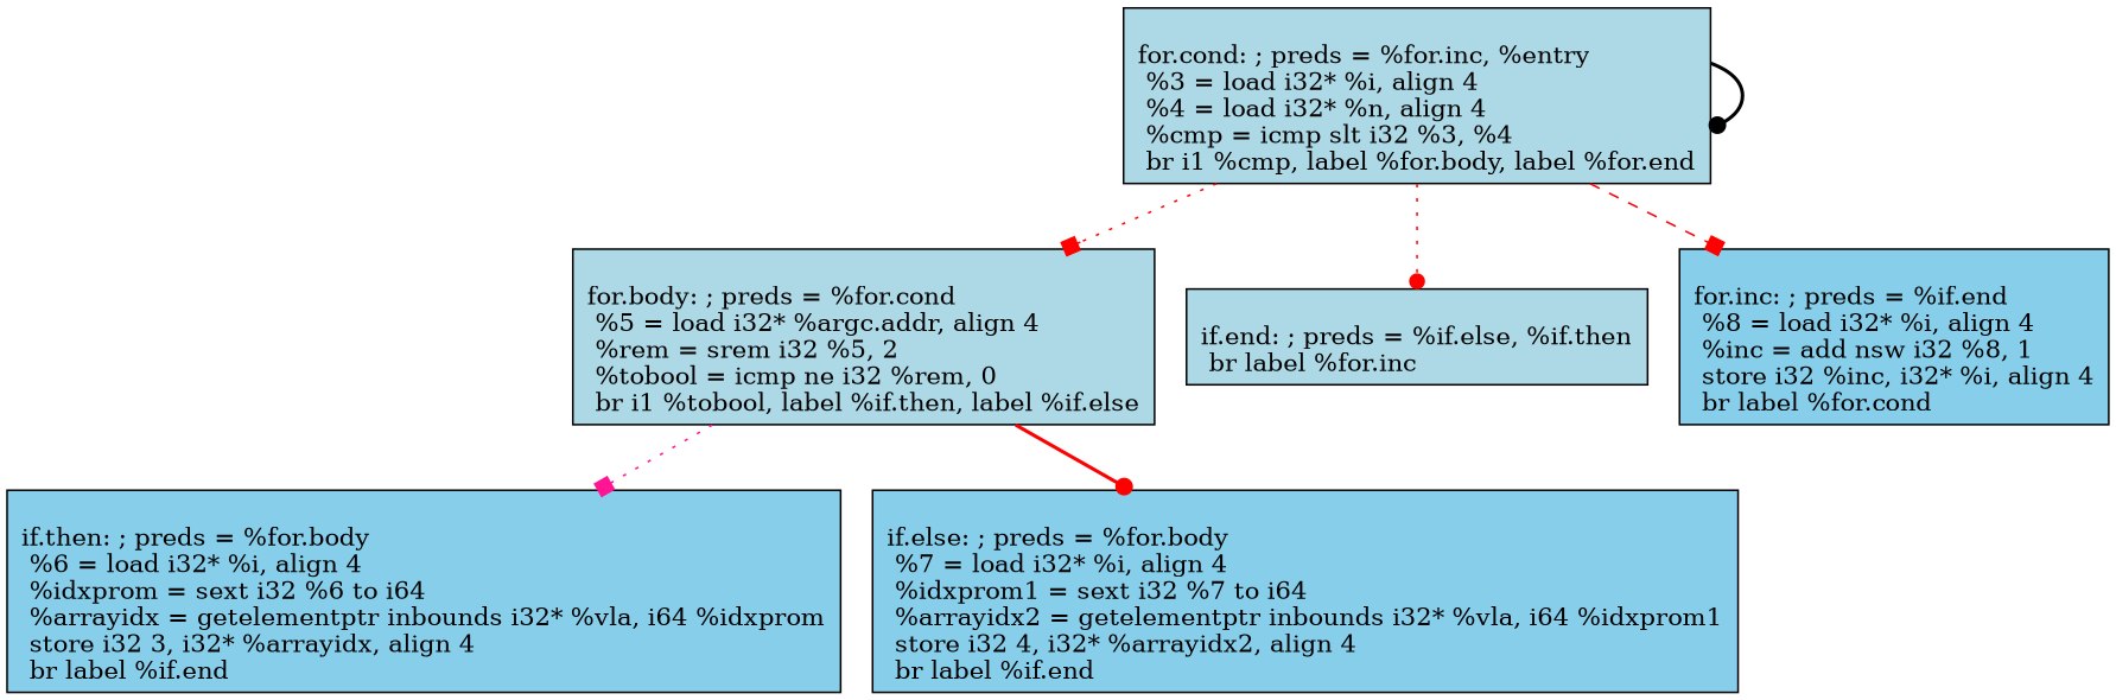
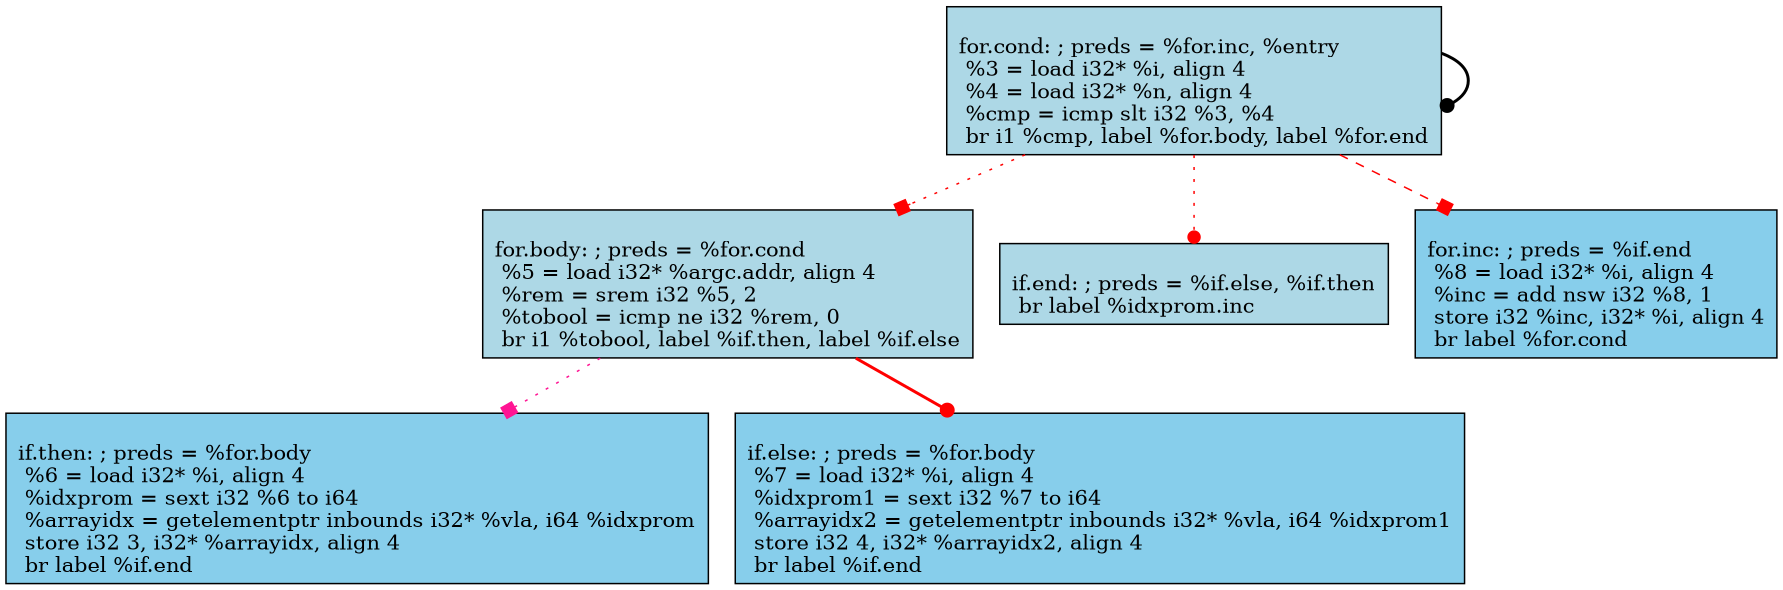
  digraph {
    node [shape=record style=filled fillcolor=lightblue]
    edge [color=red style=dotted arrowhead=dot]
    n1 [label="\lfor.cond:                                         ; preds = %for.inc, %entry\l  %3 = load i32* %i, align 4\l  %4 = load i32* %n, align 4\l  %cmp = icmp slt i32 %3, %4\l  br i1 %cmp, label %for.body, label %for.end\l"]
    n2 [label="\lfor.body:                                         ; preds = %for.cond\l  %5 = load i32* %argc.addr, align 4\l  %rem = srem i32 %5, 2\l  %tobool = icmp ne i32 %rem, 0\l  br i1 %tobool, label %if.then, label %if.else\l"]
-   n3 [label="\lif.end:                                           ; preds = %if.else, %if.then\l  br label %for.inc\l"]
+   n3 [label="\lif.end:                                           ; preds = %if.else, %if.then\l  br label %idxprom.inc\l"]
    n4 [label="\lfor.inc:                                          ; preds = %if.end\l  %8 = load i32* %i, align 4\l  %inc = add nsw i32 %8, 1\l  store i32 %inc, i32* %i, align 4\l  br label %for.cond\l" fillcolor=skyblue]
    n5 [label="\lif.then:                                          ; preds = %for.body\l  %6 = load i32* %i, align 4\l  %idxprom = sext i32 %6 to i64\l  %arrayidx = getelementptr inbounds i32* %vla, i64 %idxprom\l  store i32 3, i32* %arrayidx, align 4\l  br label %if.end\l" fillcolor=skyblue]
    n6 [label="\lif.else:                                          ; preds = %for.body\l  %7 = load i32* %i, align 4\l  %idxprom1 = sext i32 %7 to i64\l  %arrayidx2 = getelementptr inbounds i32* %vla, i64 %idxprom1\l  store i32 4, i32* %arrayidx2, align 4\l  br label %if.end\l" fillcolor=skyblue]
    n1 -> n1 [color=black style=bold]
    n1 -> n2 [arrowhead=box]
    n1 -> n3
    n1 -> n4 [style=dashed arrowhead=box]
    n2 -> n5 [color=deeppink arrowhead=box]
    n2 -> n6 [style=bold]
  }
